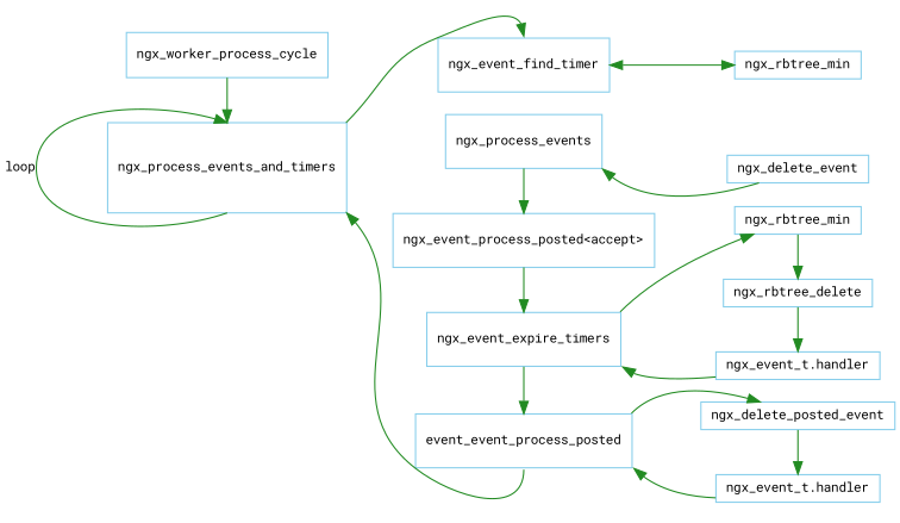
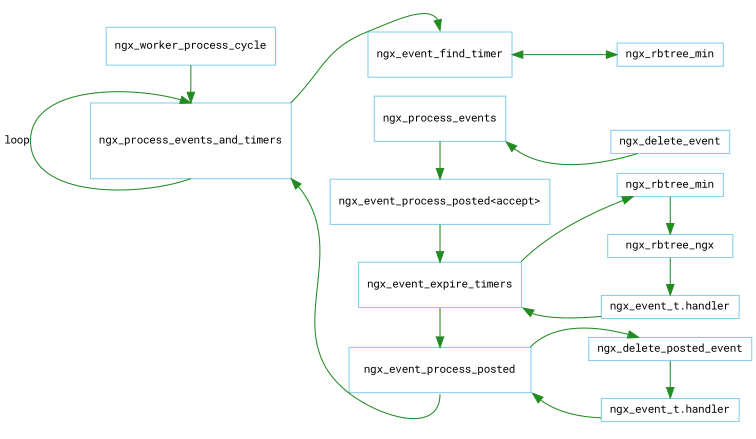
  digraph {
    fontname="Roboto Mono"
    rankdir=LR
    node [color=skyblue fontname="Roboto Mono" fontsize=10 shape=box]
    edge [color=forestgreen fontname="Roboto Mono" fontsize=10]
    n1 [height=1 label=ngx_process_events_and_timers]
    ngx_worker_process_cycle
    ngx_event_find_timer [height=0.6]
    ngx_process_events [height=0.6]
    "ngx_event_process_posted\<accept\>" [height=0.6]
    ngx_event_expire_timers [height=0.6]
-   ngx_event_process_posted [height=0.6 label=event_event_process_posted]
+   ngx_event_process_posted [height=0.6]
    n8 [height=0.3 label=ngx_delete_event]
    n9 [height=0.3 label=ngx_rbtree_min]
    n10 [height=0.3 label="ngx_event_t.handler"]
-   ngx_rbtree_delete [height=0.3]
+   ngx_rbtree_delete [height=0.3 label=ngx_rbtree_ngx]
    n12 [height=0.3 label="ngx_event_t.handler"]
    ngx_delete_posted_event [height=0.3]
    n14 [height=0.3 label=ngx_rbtree_min]
    subgraph sub_1 {
      rank=same
      n1
      ngx_worker_process_cycle
    }
    subgraph sub_2 {
      rank=same
      ngx_event_find_timer
      ngx_process_events
      "ngx_event_process_posted\<accept\>"
      ngx_event_expire_timers
      ngx_event_process_posted
    }
    subgraph sub_3 {
      rank=same
      n8
      n9
      n10
      ngx_rbtree_delete
      n12
      ngx_delete_posted_event
    }
    n1 -> n1 [headport=n label=loop tailport=s]
    n1 -> ngx_event_find_timer [headport=n tailport=ne]
    ngx_worker_process_cycle -> n1
    ngx_event_find_timer -> n14 [dir=both]
    ngx_process_events -> "ngx_event_process_posted\<accept\>"
    "ngx_event_process_posted\<accept\>" -> ngx_event_expire_timers
    ngx_event_expire_timers -> ngx_event_process_posted
    ngx_event_expire_timers -> n9 [tailport=ne]
    ngx_event_process_posted -> n1 [headport=se tailport=s]
    ngx_event_process_posted -> ngx_delete_posted_event [tailport=ne]
    n8 -> ngx_process_events [headport=se]
    n9 -> ngx_rbtree_delete
    n10 -> ngx_event_expire_timers [headport=se]
    ngx_rbtree_delete -> n10
    n12 -> ngx_event_process_posted [headport=se]
    ngx_delete_posted_event -> n12
  }
